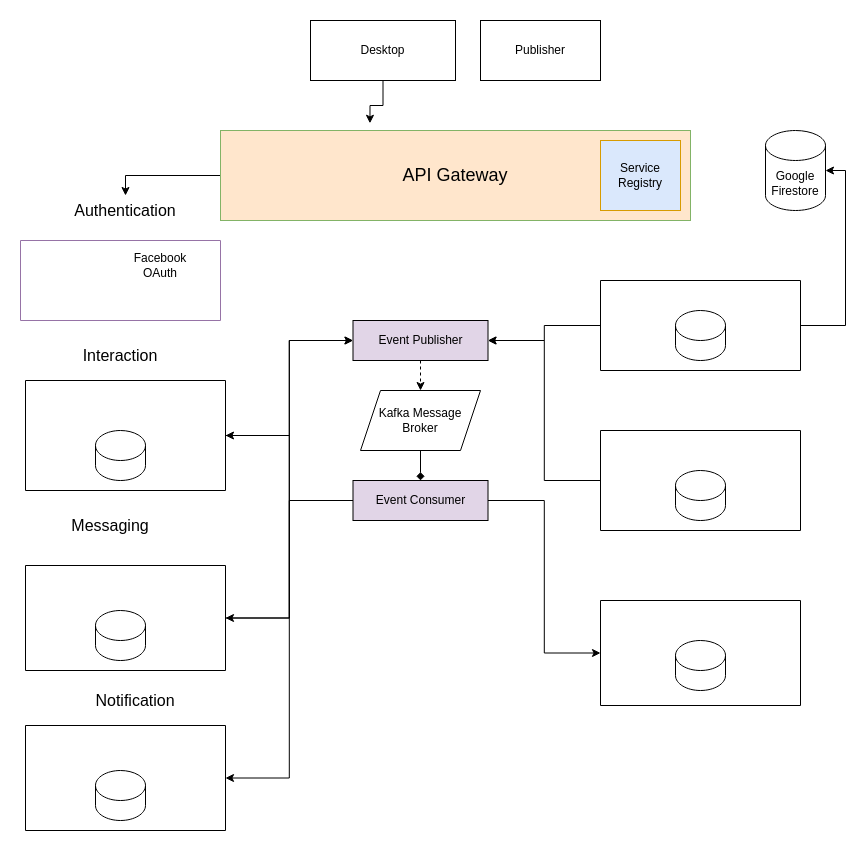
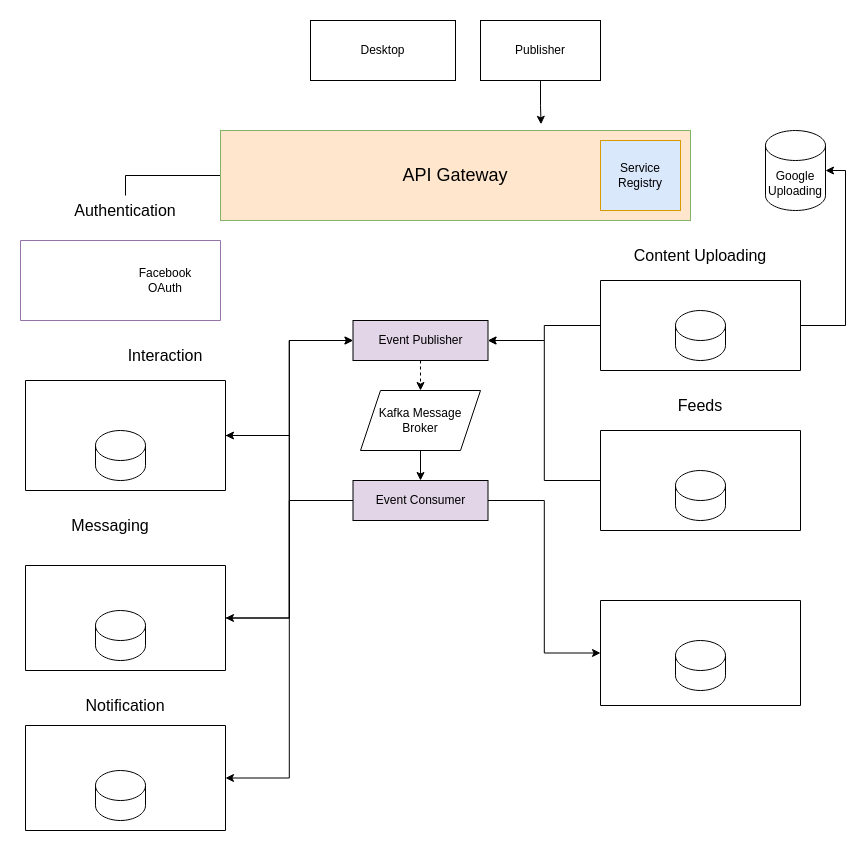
  <mxCell id="0" />
  <mxCell id="1" parent="0" />
- <mxCell id="2" style="edgeStyle=orthogonalEdgeStyle;rounded=0;orthogonalLoop=1;jettySize=auto;html=1;exitX=0;exitY=0.5;exitDx=0;exitDy=0;entryX=0.5;entryY=0;entryDx=0;entryDy=0;" edge="1" parent="1" source="3" target="32"><mxGeometry relative="1" as="geometry" /></mxCell>
+ <mxCell id="2" style="edgeStyle=orthogonalEdgeStyle;rounded=0;orthogonalLoop=1;jettySize=auto;html=1;exitX=0;exitY=0.5;exitDx=0;exitDy=0;entryX=0.5;entryY=0;entryDx=0;entryDy=0;endArrow=none;" edge="1" parent="1" source="3" target="32"><mxGeometry relative="1" as="geometry" /></mxCell>
  <mxCell id="3" value="&lt;font style=&quot;font-size: 18px;&quot;&gt;API Gateway&lt;/font&gt;" style="rounded=0;whiteSpace=wrap;html=1;fillColor=#ffe6cc;strokeColor=#82b366;" vertex="1" parent="1"><mxGeometry x="220" y="130" width="470" height="90" as="geometry" /></mxCell>
  <mxCell id="4" value="Desktop" style="rounded=0;whiteSpace=wrap;html=1;" vertex="1" parent="1"><mxGeometry x="310" y="20" width="145" height="60" as="geometry" /></mxCell>
  <mxCell id="5" value="Publisher" style="rounded=0;whiteSpace=wrap;html=1;" vertex="1" parent="1"><mxGeometry x="480" y="20" width="120" height="60" as="geometry" /></mxCell>
- <mxCell id="6" style="edgeStyle=orthogonalEdgeStyle;rounded=0;orthogonalLoop=1;jettySize=auto;html=1;exitX=0.5;exitY=1;exitDx=0;exitDy=0;entryX=0.318;entryY=-0.08;entryDx=0;entryDy=0;entryPerimeter=0;" edge="1" parent="1" source="4" target="3"><mxGeometry relative="1" as="geometry" /></mxCell>
+ <mxCell id="7" style="edgeStyle=orthogonalEdgeStyle;rounded=0;orthogonalLoop=1;jettySize=auto;html=1;exitX=0.5;exitY=1;exitDx=0;exitDy=0;entryX=0.682;entryY=-0.069;entryDx=0;entryDy=0;entryPerimeter=0;" edge="1" parent="1" source="5" target="3"><mxGeometry relative="1" as="geometry" /></mxCell>
  <mxCell id="8" style="edgeStyle=orthogonalEdgeStyle;rounded=0;orthogonalLoop=1;jettySize=auto;html=1;exitX=0;exitY=0.5;exitDx=0;exitDy=0;entryX=1;entryY=0.5;entryDx=0;entryDy=0;" edge="1" parent="1" source="9" target="36"><mxGeometry relative="1" as="geometry" /></mxCell>
  <mxCell id="9" value="" style="swimlane;startSize=0;" vertex="1" parent="1"><mxGeometry x="600" y="430" width="200" height="100" as="geometry" /></mxCell>
  <mxCell id="10" value="" style="shape=cylinder3;whiteSpace=wrap;html=1;boundedLbl=1;backgroundOutline=1;size=15;" vertex="1" parent="9"><mxGeometry x="75" y="40" width="50" height="50" as="geometry" /></mxCell>
+ <mxCell id="11" value="&lt;font style=&quot;font-size: 16px;&quot;&gt;Content Uploading&lt;/font&gt;" style="text;html=1;strokeColor=none;fillColor=none;align=center;verticalAlign=middle;whiteSpace=wrap;rounded=0;" vertex="1" parent="1"><mxGeometry x="625" y="240" width="150" height="30" as="geometry" /></mxCell>
+ <mxCell id="12" value="&lt;font style=&quot;font-size: 16px;&quot;&gt;Feeds&lt;/font&gt;" style="text;html=1;strokeColor=none;fillColor=none;align=center;verticalAlign=middle;whiteSpace=wrap;rounded=0;" vertex="1" parent="1"><mxGeometry x="625" y="390" width="150" height="30" as="geometry" /></mxCell>
  <mxCell id="13" style="edgeStyle=orthogonalEdgeStyle;rounded=0;orthogonalLoop=1;jettySize=auto;html=1;exitX=1;exitY=0.5;exitDx=0;exitDy=0;entryX=0;entryY=0.5;entryDx=0;entryDy=0;" edge="1" parent="1" source="14" target="36"><mxGeometry relative="1" as="geometry" /></mxCell>
  <mxCell id="14" value="" style="swimlane;startSize=0;" vertex="1" parent="1"><mxGeometry x="25" y="380" width="200" height="110" as="geometry" /></mxCell>
  <mxCell id="15" value="" style="shape=cylinder3;whiteSpace=wrap;html=1;boundedLbl=1;backgroundOutline=1;size=15;" vertex="1" parent="14"><mxGeometry x="70" y="50" width="50" height="50" as="geometry" /></mxCell>
- <mxCell id="16" value="&lt;font style=&quot;font-size: 16px;&quot;&gt;Interaction&lt;/font&gt;" style="text;html=1;strokeColor=none;fillColor=none;align=center;verticalAlign=middle;whiteSpace=wrap;rounded=0;" vertex="1" parent="1"><mxGeometry x="45" y="340" width="150" height="30" as="geometry" /></mxCell>
+ <mxCell id="16" value="&lt;font style=&quot;font-size: 16px;&quot;&gt;Interaction&lt;/font&gt;" style="text;html=1;strokeColor=none;fillColor=none;align=center;verticalAlign=middle;whiteSpace=wrap;rounded=0;" vertex="1" parent="1"><mxGeometry x="90" y="340" width="150" height="30" as="geometry" /></mxCell>
  <mxCell id="17" style="edgeStyle=orthogonalEdgeStyle;rounded=0;orthogonalLoop=1;jettySize=auto;html=1;exitX=1;exitY=0.5;exitDx=0;exitDy=0;entryX=0;entryY=0.5;entryDx=0;entryDy=0;" edge="1" parent="1" source="18" target="36"><mxGeometry relative="1" as="geometry" /></mxCell>
  <mxCell id="18" value="" style="swimlane;startSize=0;" vertex="1" parent="1"><mxGeometry x="25" y="565" width="200" height="105" as="geometry" /></mxCell>
  <mxCell id="19" value="" style="shape=cylinder3;whiteSpace=wrap;html=1;boundedLbl=1;backgroundOutline=1;size=15;" vertex="1" parent="18"><mxGeometry x="70" y="45" width="50" height="50" as="geometry" /></mxCell>
  <mxCell id="20" value="&lt;font style=&quot;font-size: 16px;&quot;&gt;Messaging&lt;/font&gt;" style="text;html=1;strokeColor=none;fillColor=none;align=center;verticalAlign=middle;whiteSpace=wrap;rounded=0;" vertex="1" parent="1"><mxGeometry x="35" y="510" width="150" height="30" as="geometry" /></mxCell>
  <mxCell id="21" value="" style="swimlane;startSize=0;" vertex="1" parent="1"><mxGeometry x="25" y="725" width="200" height="105" as="geometry" /></mxCell>
  <mxCell id="22" value="" style="shape=cylinder3;whiteSpace=wrap;html=1;boundedLbl=1;backgroundOutline=1;size=15;" vertex="1" parent="21"><mxGeometry x="70" y="45" width="50" height="50" as="geometry" /></mxCell>
- <mxCell id="23" value="&lt;font style=&quot;font-size: 16px;&quot;&gt;Notification&lt;/font&gt;" style="text;html=1;strokeColor=none;fillColor=none;align=center;verticalAlign=middle;whiteSpace=wrap;rounded=0;" vertex="1" parent="1"><mxGeometry x="60" y="685" width="150" height="30" as="geometry" /></mxCell>
+ <mxCell id="23" value="&lt;font style=&quot;font-size: 16px;&quot;&gt;Notification&lt;/font&gt;" style="text;html=1;strokeColor=none;fillColor=none;align=center;verticalAlign=middle;whiteSpace=wrap;rounded=0;" vertex="1" parent="1"><mxGeometry x="50" y="690" width="150" height="30" as="geometry" /></mxCell>
  <mxCell id="24" value="" style="swimlane;startSize=0;" vertex="1" parent="1"><mxGeometry x="600" y="600" width="200" height="105" as="geometry" /></mxCell>
  <mxCell id="25" value="" style="shape=cylinder3;whiteSpace=wrap;html=1;boundedLbl=1;backgroundOutline=1;size=15;" vertex="1" parent="24"><mxGeometry x="75" y="40" width="50" height="50" as="geometry" /></mxCell>
  <mxCell id="26" style="edgeStyle=orthogonalEdgeStyle;rounded=0;orthogonalLoop=1;jettySize=auto;html=1;exitX=0;exitY=0.5;exitDx=0;exitDy=0;entryX=1;entryY=0.5;entryDx=0;entryDy=0;" edge="1" parent="1" source="27" target="36"><mxGeometry relative="1" as="geometry" /></mxCell>
  <mxCell id="27" value="" style="swimlane;startSize=0;" vertex="1" parent="1"><mxGeometry x="600" y="280" width="200" height="90" as="geometry" /></mxCell>
  <mxCell id="28" value="" style="shape=cylinder3;whiteSpace=wrap;html=1;boundedLbl=1;backgroundOutline=1;size=15;" vertex="1" parent="27"><mxGeometry x="75" y="30" width="50" height="50" as="geometry" /></mxCell>
  <mxCell id="29" value="Service Registry" style="rounded=0;whiteSpace=wrap;html=1;fillColor=#dae8fc;strokeColor=#d79b00;" vertex="1" parent="1"><mxGeometry x="600" y="140" width="80" height="70" as="geometry" /></mxCell>
  <mxCell id="30" value="" style="swimlane;startSize=0;fillColor=#e1d5e7;strokeColor=#9673a6;" vertex="1" parent="1"><mxGeometry x="20" y="240" width="200" height="80" as="geometry" /></mxCell>
- <mxCell id="31" value="Facebook OAuth" style="text;html=1;strokeColor=none;fillColor=none;align=center;verticalAlign=middle;whiteSpace=wrap;rounded=0;" vertex="1" parent="30"><mxGeometry x="95" y="10" width="90" height="30" as="geometry" /></mxCell>
+ <mxCell id="31" value="Facebook OAuth" style="text;html=1;strokeColor=none;fillColor=none;align=center;verticalAlign=middle;whiteSpace=wrap;rounded=0;" vertex="1" parent="30"><mxGeometry x="100" y="25" width="90" height="30" as="geometry" /></mxCell>
  <mxCell id="32" value="&lt;font style=&quot;font-size: 16px;&quot;&gt;Authentication&lt;/font&gt;" style="text;html=1;strokeColor=none;fillColor=none;align=center;verticalAlign=middle;whiteSpace=wrap;rounded=0;" vertex="1" parent="1"><mxGeometry x="50" y="195" width="150" height="30" as="geometry" /></mxCell>
- <mxCell id="33" style="edgeStyle=orthogonalEdgeStyle;rounded=0;orthogonalLoop=1;jettySize=auto;html=1;exitX=0.5;exitY=1;exitDx=0;exitDy=0;entryX=0.5;entryY=0;entryDx=0;entryDy=0;endArrow=diamond;" edge="1" parent="1" source="34" target="41"><mxGeometry relative="1" as="geometry" /></mxCell>
+ <mxCell id="33" style="edgeStyle=orthogonalEdgeStyle;rounded=0;orthogonalLoop=1;jettySize=auto;html=1;exitX=0.5;exitY=1;exitDx=0;exitDy=0;entryX=0.5;entryY=0;entryDx=0;entryDy=0;" edge="1" parent="1" source="34" target="41"><mxGeometry relative="1" as="geometry" /></mxCell>
  <mxCell id="34" value="Kafka Message Broker" style="shape=parallelogram;perimeter=parallelogramPerimeter;whiteSpace=wrap;html=1;fixedSize=1;" vertex="1" parent="1"><mxGeometry x="360" y="390" width="120" height="60" as="geometry" /></mxCell>
  <mxCell id="35" style="edgeStyle=orthogonalEdgeStyle;rounded=0;orthogonalLoop=1;jettySize=auto;html=1;exitX=0.5;exitY=1;exitDx=0;exitDy=0;entryX=0.5;entryY=0;entryDx=0;entryDy=0;dashed=1;" edge="1" parent="1" source="36" target="34"><mxGeometry relative="1" as="geometry" /></mxCell>
  <mxCell id="36" value="Event Publisher" style="rounded=0;whiteSpace=wrap;html=1;rotation=0;fillColor=#e1d5e7;" vertex="1" parent="1"><mxGeometry x="352.5" y="320" width="135" height="40" as="geometry" /></mxCell>
  <mxCell id="37" style="edgeStyle=orthogonalEdgeStyle;rounded=0;orthogonalLoop=1;jettySize=auto;html=1;exitX=1;exitY=0.5;exitDx=0;exitDy=0;entryX=0;entryY=0.5;entryDx=0;entryDy=0;" edge="1" parent="1" source="41" target="24"><mxGeometry relative="1" as="geometry" /></mxCell>
  <mxCell id="38" style="edgeStyle=orthogonalEdgeStyle;rounded=0;orthogonalLoop=1;jettySize=auto;html=1;exitX=0;exitY=0.5;exitDx=0;exitDy=0;entryX=1;entryY=0.5;entryDx=0;entryDy=0;" edge="1" parent="1" source="41" target="18"><mxGeometry relative="1" as="geometry" /></mxCell>
  <mxCell id="39" style="edgeStyle=orthogonalEdgeStyle;rounded=0;orthogonalLoop=1;jettySize=auto;html=1;exitX=0;exitY=0.5;exitDx=0;exitDy=0;entryX=1;entryY=0.5;entryDx=0;entryDy=0;" edge="1" parent="1" source="41" target="21"><mxGeometry relative="1" as="geometry" /></mxCell>
  <mxCell id="40" style="edgeStyle=orthogonalEdgeStyle;rounded=0;orthogonalLoop=1;jettySize=auto;html=1;exitX=0;exitY=0.5;exitDx=0;exitDy=0;entryX=1;entryY=0.5;entryDx=0;entryDy=0;" edge="1" parent="1" source="41" target="14"><mxGeometry relative="1" as="geometry" /></mxCell>
  <mxCell id="41" value="Event Consumer" style="rounded=0;whiteSpace=wrap;html=1;rotation=0;fillColor=#e1d5e7;" vertex="1" parent="1"><mxGeometry x="352.5" y="480" width="135" height="40" as="geometry" /></mxCell>
- <mxCell id="42" value="Google Firestore" style="shape=cylinder3;whiteSpace=wrap;html=1;boundedLbl=1;backgroundOutline=1;size=15;" vertex="1" parent="1"><mxGeometry x="765" y="130" width="60" height="80" as="geometry" /></mxCell>
+ <mxCell id="42" value="Google Uploading" style="shape=cylinder3;whiteSpace=wrap;html=1;boundedLbl=1;backgroundOutline=1;size=15;" vertex="1" parent="1"><mxGeometry x="765" y="130" width="60" height="80" as="geometry" /></mxCell>
  <mxCell id="43" style="edgeStyle=orthogonalEdgeStyle;rounded=0;orthogonalLoop=1;jettySize=auto;html=1;exitX=1;exitY=0.5;exitDx=0;exitDy=0;entryX=1;entryY=0.5;entryDx=0;entryDy=0;entryPerimeter=0;" edge="1" parent="1" source="27" target="42"><mxGeometry relative="1" as="geometry" /></mxCell>
